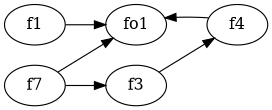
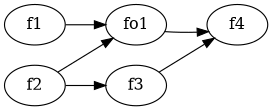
  strict digraph {
    rankdir=LR
    edge [weight=2]
    f1
    fo1
-   f2 [label=f7]
+   f2
    f3
    f4
    f1 -> fo1
    f2 -> fo1
    f2 -> f3
    f3 -> f4
-   f4 -> fo1
+   fo1 -> f4
  }
